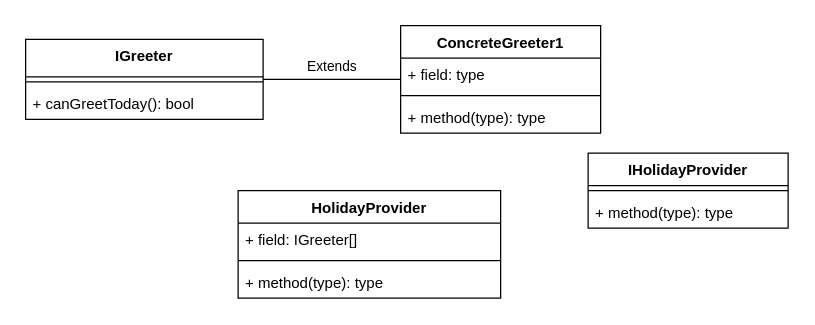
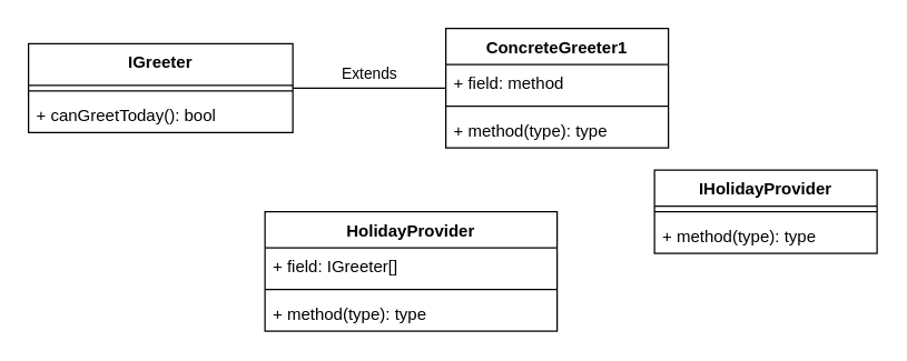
  <mxCell id="0" />
  <mxCell id="1" parent="0" />
  <mxCell id="2" value="Extends" style="endArrow=none;endSize=16;endFill=0;html=1;" edge="1" parent="1" source="3" target="7"><mxGeometry y="-10" width="160" relative="1" as="geometry"><mxPoint x="340" y="20" as="sourcePoint" /><mxPoint x="180" y="20" as="targetPoint" /><Array as="points"><mxPoint x="270" y="63" /></Array><mxPoint as="offset" /></mxGeometry></mxCell>
  <mxCell id="3" value="ConcreteGreeter1" style="swimlane;fontStyle=1;align=center;verticalAlign=top;childLayout=stackLayout;horizontal=1;startSize=26;horizontalStack=0;resizeParent=1;resizeParentMax=0;resizeLast=0;collapsible=1;marginBottom=0;" vertex="1" parent="1"><mxGeometry x="320" y="20" width="160" height="86" as="geometry" /></mxCell>
- <mxCell id="4" value="+ field: type" style="text;strokeColor=none;fillColor=none;align=left;verticalAlign=top;spacingLeft=4;spacingRight=4;overflow=hidden;rotatable=0;points=[[0,0.5],[1,0.5]];portConstraint=eastwest;" vertex="1" parent="3"><mxGeometry y="26" width="160" height="26" as="geometry" /></mxCell>
+ <mxCell id="4" value="+ field: method" style="text;strokeColor=none;fillColor=none;align=left;verticalAlign=top;spacingLeft=4;spacingRight=4;overflow=hidden;rotatable=0;points=[[0,0.5],[1,0.5]];portConstraint=eastwest;" vertex="1" parent="3"><mxGeometry y="26" width="160" height="26" as="geometry" /></mxCell>
  <mxCell id="5" value="" style="line;strokeWidth=1;fillColor=none;align=left;verticalAlign=middle;spacingTop=-1;spacingLeft=3;spacingRight=3;rotatable=0;labelPosition=right;points=[];portConstraint=eastwest;" vertex="1" parent="3"><mxGeometry y="52" width="160" height="8" as="geometry" /></mxCell>
  <mxCell id="6" value="+ method(type): type" style="text;strokeColor=none;fillColor=none;align=left;verticalAlign=top;spacingLeft=4;spacingRight=4;overflow=hidden;rotatable=0;points=[[0,0.5],[1,0.5]];portConstraint=eastwest;" vertex="1" parent="3"><mxGeometry y="60" width="160" height="26" as="geometry" /></mxCell>
  <mxCell id="7" value="IGreeter" style="swimlane;fontStyle=1;align=center;verticalAlign=top;childLayout=stackLayout;horizontal=1;startSize=30;horizontalStack=0;resizeParent=1;resizeParentMax=0;resizeLast=0;collapsible=1;marginBottom=0;" vertex="1" parent="1"><mxGeometry x="20" y="31" width="190" height="64" as="geometry" /></mxCell>
  <mxCell id="8" value="" style="line;strokeWidth=1;fillColor=none;align=left;verticalAlign=middle;spacingTop=-1;spacingLeft=3;spacingRight=3;rotatable=0;labelPosition=right;points=[];portConstraint=eastwest;" vertex="1" parent="7"><mxGeometry y="30" width="190" height="8" as="geometry" /></mxCell>
  <mxCell id="9" value="+ canGreetToday(): bool" style="text;strokeColor=none;fillColor=none;align=left;verticalAlign=top;spacingLeft=4;spacingRight=4;overflow=hidden;rotatable=0;points=[[0,0.5],[1,0.5]];portConstraint=eastwest;" vertex="1" parent="7"><mxGeometry y="38" width="190" height="26" as="geometry" /></mxCell>
  <mxCell id="10" value="HolidayProvider" style="swimlane;fontStyle=1;align=center;verticalAlign=top;childLayout=stackLayout;horizontal=1;startSize=26;horizontalStack=0;resizeParent=1;resizeParentMax=0;resizeLast=0;collapsible=1;marginBottom=0;" vertex="1" parent="1"><mxGeometry x="190" y="152" width="210" height="86" as="geometry" /></mxCell>
  <mxCell id="11" value="+ field: IGreeter[]" style="text;strokeColor=none;fillColor=none;align=left;verticalAlign=top;spacingLeft=4;spacingRight=4;overflow=hidden;rotatable=0;points=[[0,0.5],[1,0.5]];portConstraint=eastwest;" vertex="1" parent="10"><mxGeometry y="26" width="210" height="26" as="geometry" /></mxCell>
  <mxCell id="12" value="" style="line;strokeWidth=1;fillColor=none;align=left;verticalAlign=middle;spacingTop=-1;spacingLeft=3;spacingRight=3;rotatable=0;labelPosition=right;points=[];portConstraint=eastwest;" vertex="1" parent="10"><mxGeometry y="52" width="210" height="8" as="geometry" /></mxCell>
  <mxCell id="13" value="+ method(type): type" style="text;strokeColor=none;fillColor=none;align=left;verticalAlign=top;spacingLeft=4;spacingRight=4;overflow=hidden;rotatable=0;points=[[0,0.5],[1,0.5]];portConstraint=eastwest;" vertex="1" parent="10"><mxGeometry y="60" width="210" height="26" as="geometry" /></mxCell>
  <mxCell id="14" value="IHolidayProvider" style="swimlane;fontStyle=1;align=center;verticalAlign=top;childLayout=stackLayout;horizontal=1;startSize=26;horizontalStack=0;resizeParent=1;resizeParentMax=0;resizeLast=0;collapsible=1;marginBottom=0;" vertex="1" parent="1"><mxGeometry x="470" y="122" width="160" height="60" as="geometry" /></mxCell>
  <mxCell id="15" value="" style="line;strokeWidth=1;fillColor=none;align=left;verticalAlign=middle;spacingTop=-1;spacingLeft=3;spacingRight=3;rotatable=0;labelPosition=right;points=[];portConstraint=eastwest;" vertex="1" parent="14"><mxGeometry y="26" width="160" height="8" as="geometry" /></mxCell>
  <mxCell id="16" value="+ method(type): type" style="text;strokeColor=none;fillColor=none;align=left;verticalAlign=top;spacingLeft=4;spacingRight=4;overflow=hidden;rotatable=0;points=[[0,0.5],[1,0.5]];portConstraint=eastwest;" vertex="1" parent="14"><mxGeometry y="34" width="160" height="26" as="geometry" /></mxCell>
